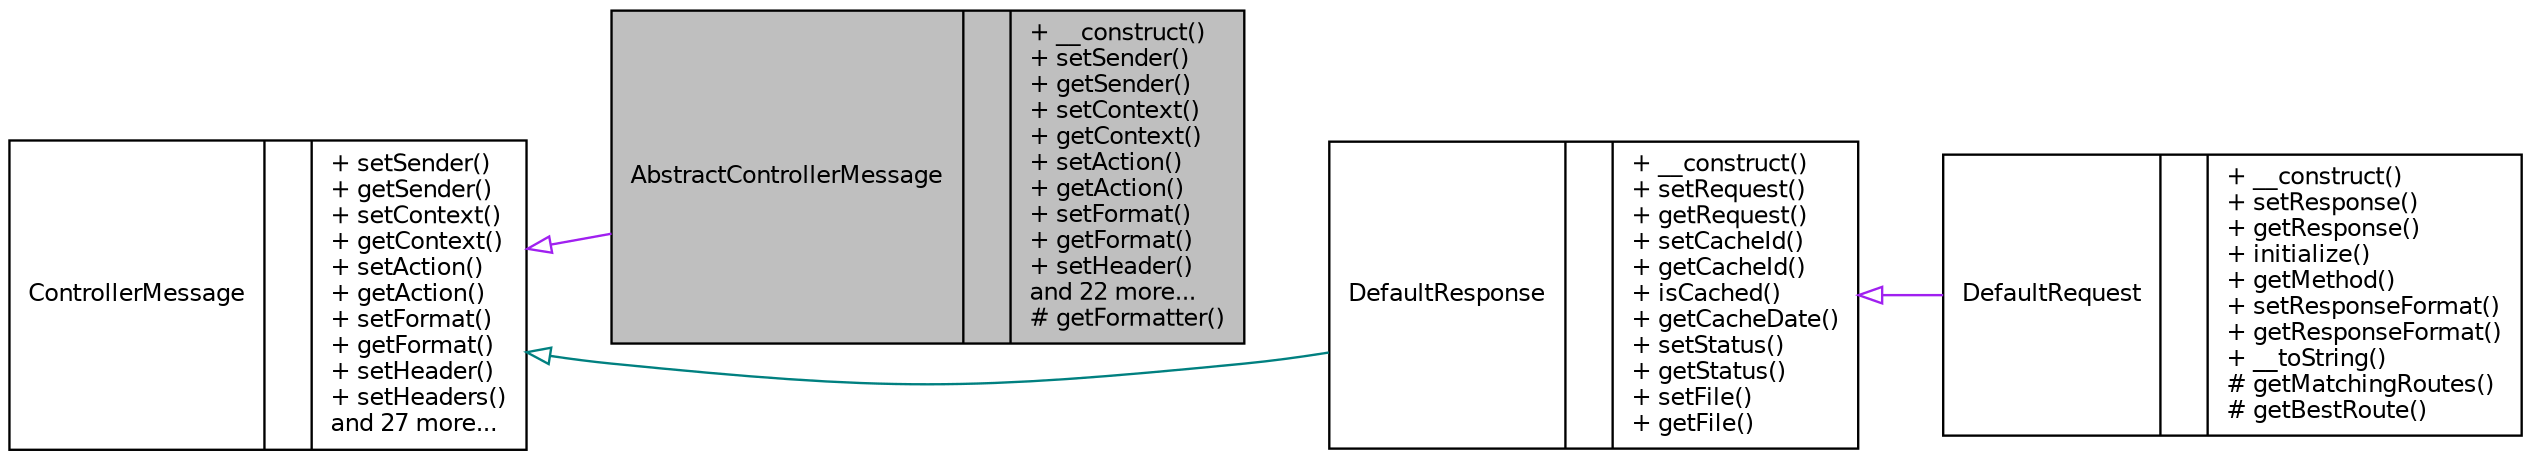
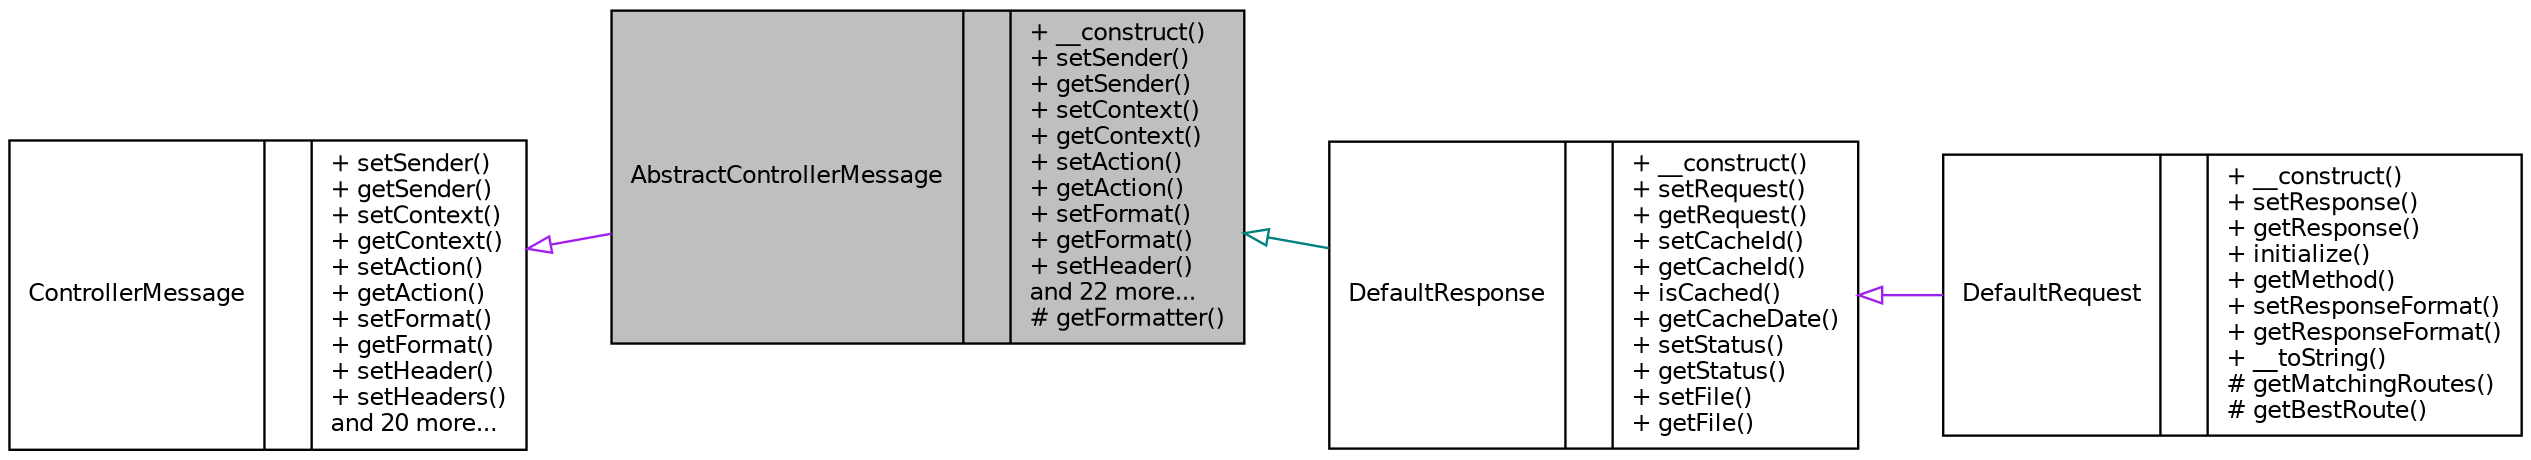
  digraph {
    rankdir=LR
    node [color=black fillcolor=white fontname=Helvetica fontsize=10 shape=record style=filled]
    edge [arrowtail=onormal color=purple dir=back fontname=Helvetica fontsize=10 labelfontname=Helvetica labelfontsize=10 style=solid]
    n1 [fillcolor=grey75 fontcolor=black height=0.2 label="{AbstractControllerMessage\n||+ __construct()\l+ setSender()\l+ getSender()\l+ setContext()\l+ getContext()\l+ setAction()\l+ getAction()\l+ setFormat()\l+ getFormat()\l+ setHeader()\land 22 more...\l# getFormatter()\l}" width=0.4]
    n2 [height=0.2 label="{DefaultResponse\n||+ __construct()\l+ setRequest()\l+ getRequest()\l+ setCacheId()\l+ getCacheId()\l+ isCached()\l+ getCacheDate()\l+ setStatus()\l+ getStatus()\l+ setFile()\l+ getFile()\l}" width=0.4]
    n3 [height=0.2 label="{DefaultRequest\n||+ __construct()\l+ setResponse()\l+ getResponse()\l+ initialize()\l+ getMethod()\l+ setResponseFormat()\l+ getResponseFormat()\l+ __toString()\l# getMatchingRoutes()\l# getBestRoute()\l}" width=0.4]
-   n4 [height=0.2 label="{ControllerMessage\n||+ setSender()\l+ getSender()\l+ setContext()\l+ getContext()\l+ setAction()\l+ getAction()\l+ setFormat()\l+ getFormat()\l+ setHeader()\l+ setHeaders()\land 27 more...\l}" width=0.4]
-   n4 -> n2 [color=teal]
+   n4 [height=0.2 label="{ControllerMessage\n||+ setSender()\l+ getSender()\l+ setContext()\l+ getContext()\l+ setAction()\l+ getAction()\l+ setFormat()\l+ getFormat()\l+ setHeader()\l+ setHeaders()\land 20 more...\l}" width=0.4]
+   n1 -> n2 [color=teal]
    n2 -> n3
    n4 -> n1
  }
